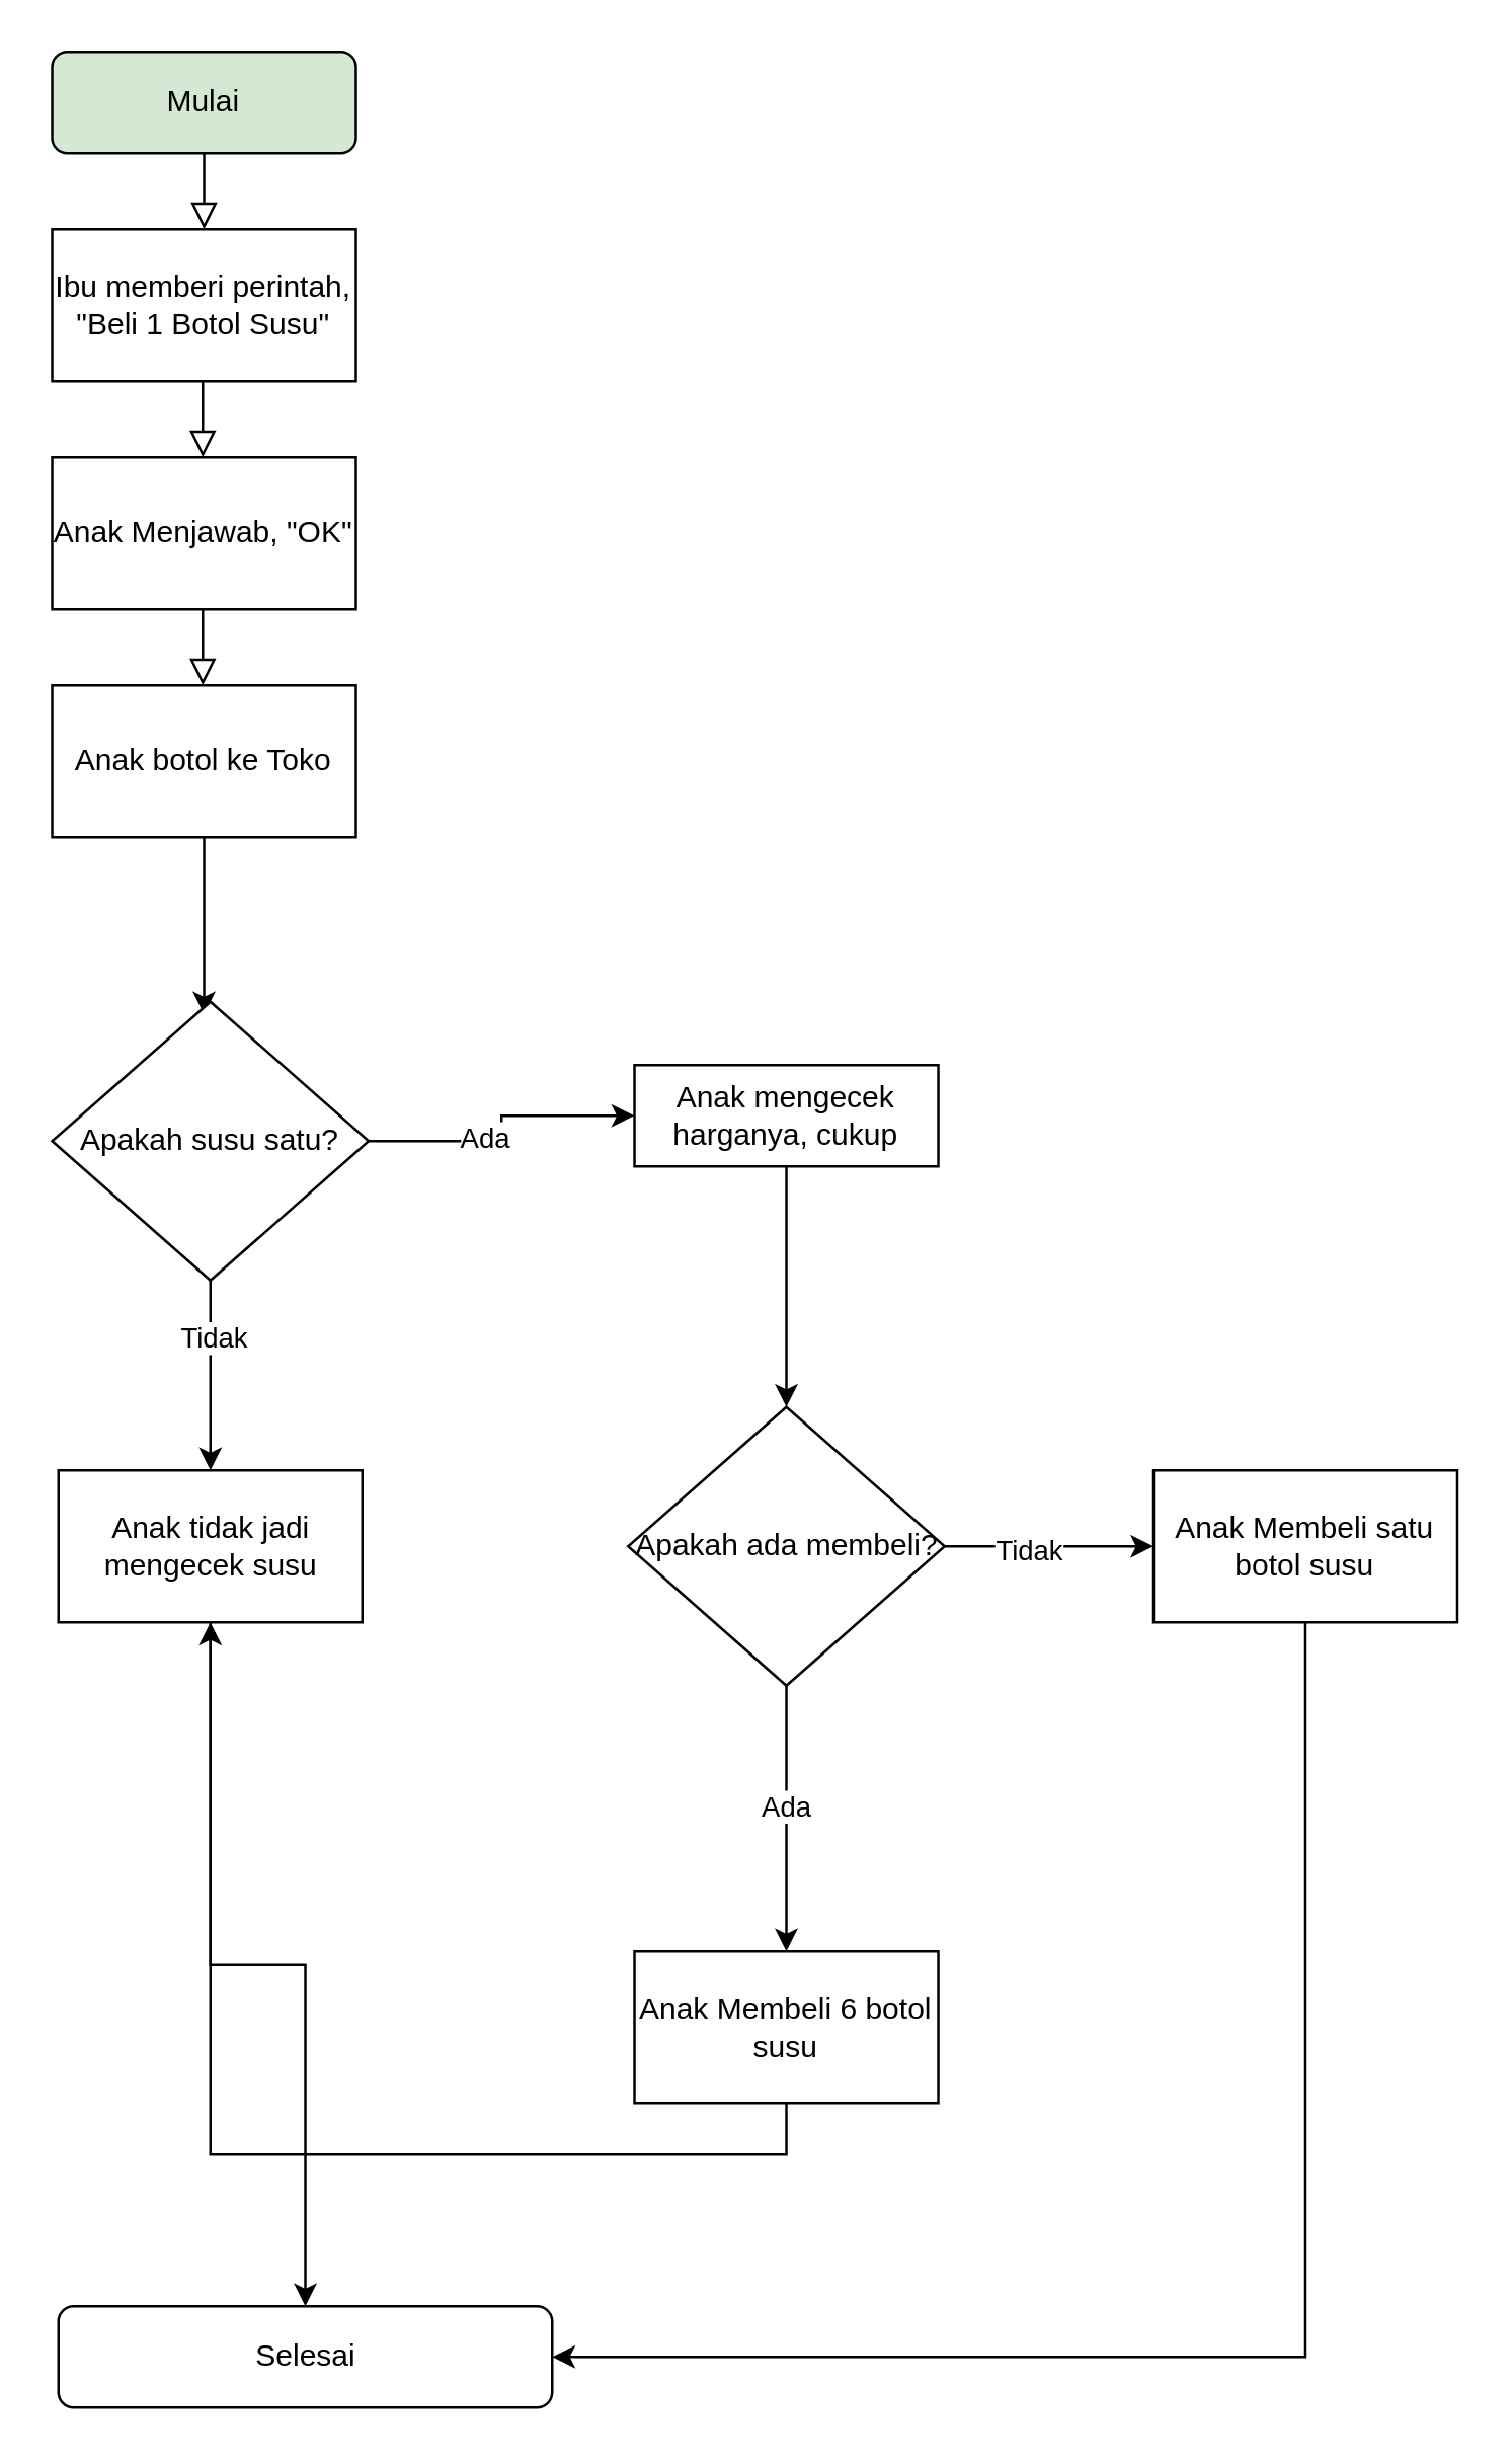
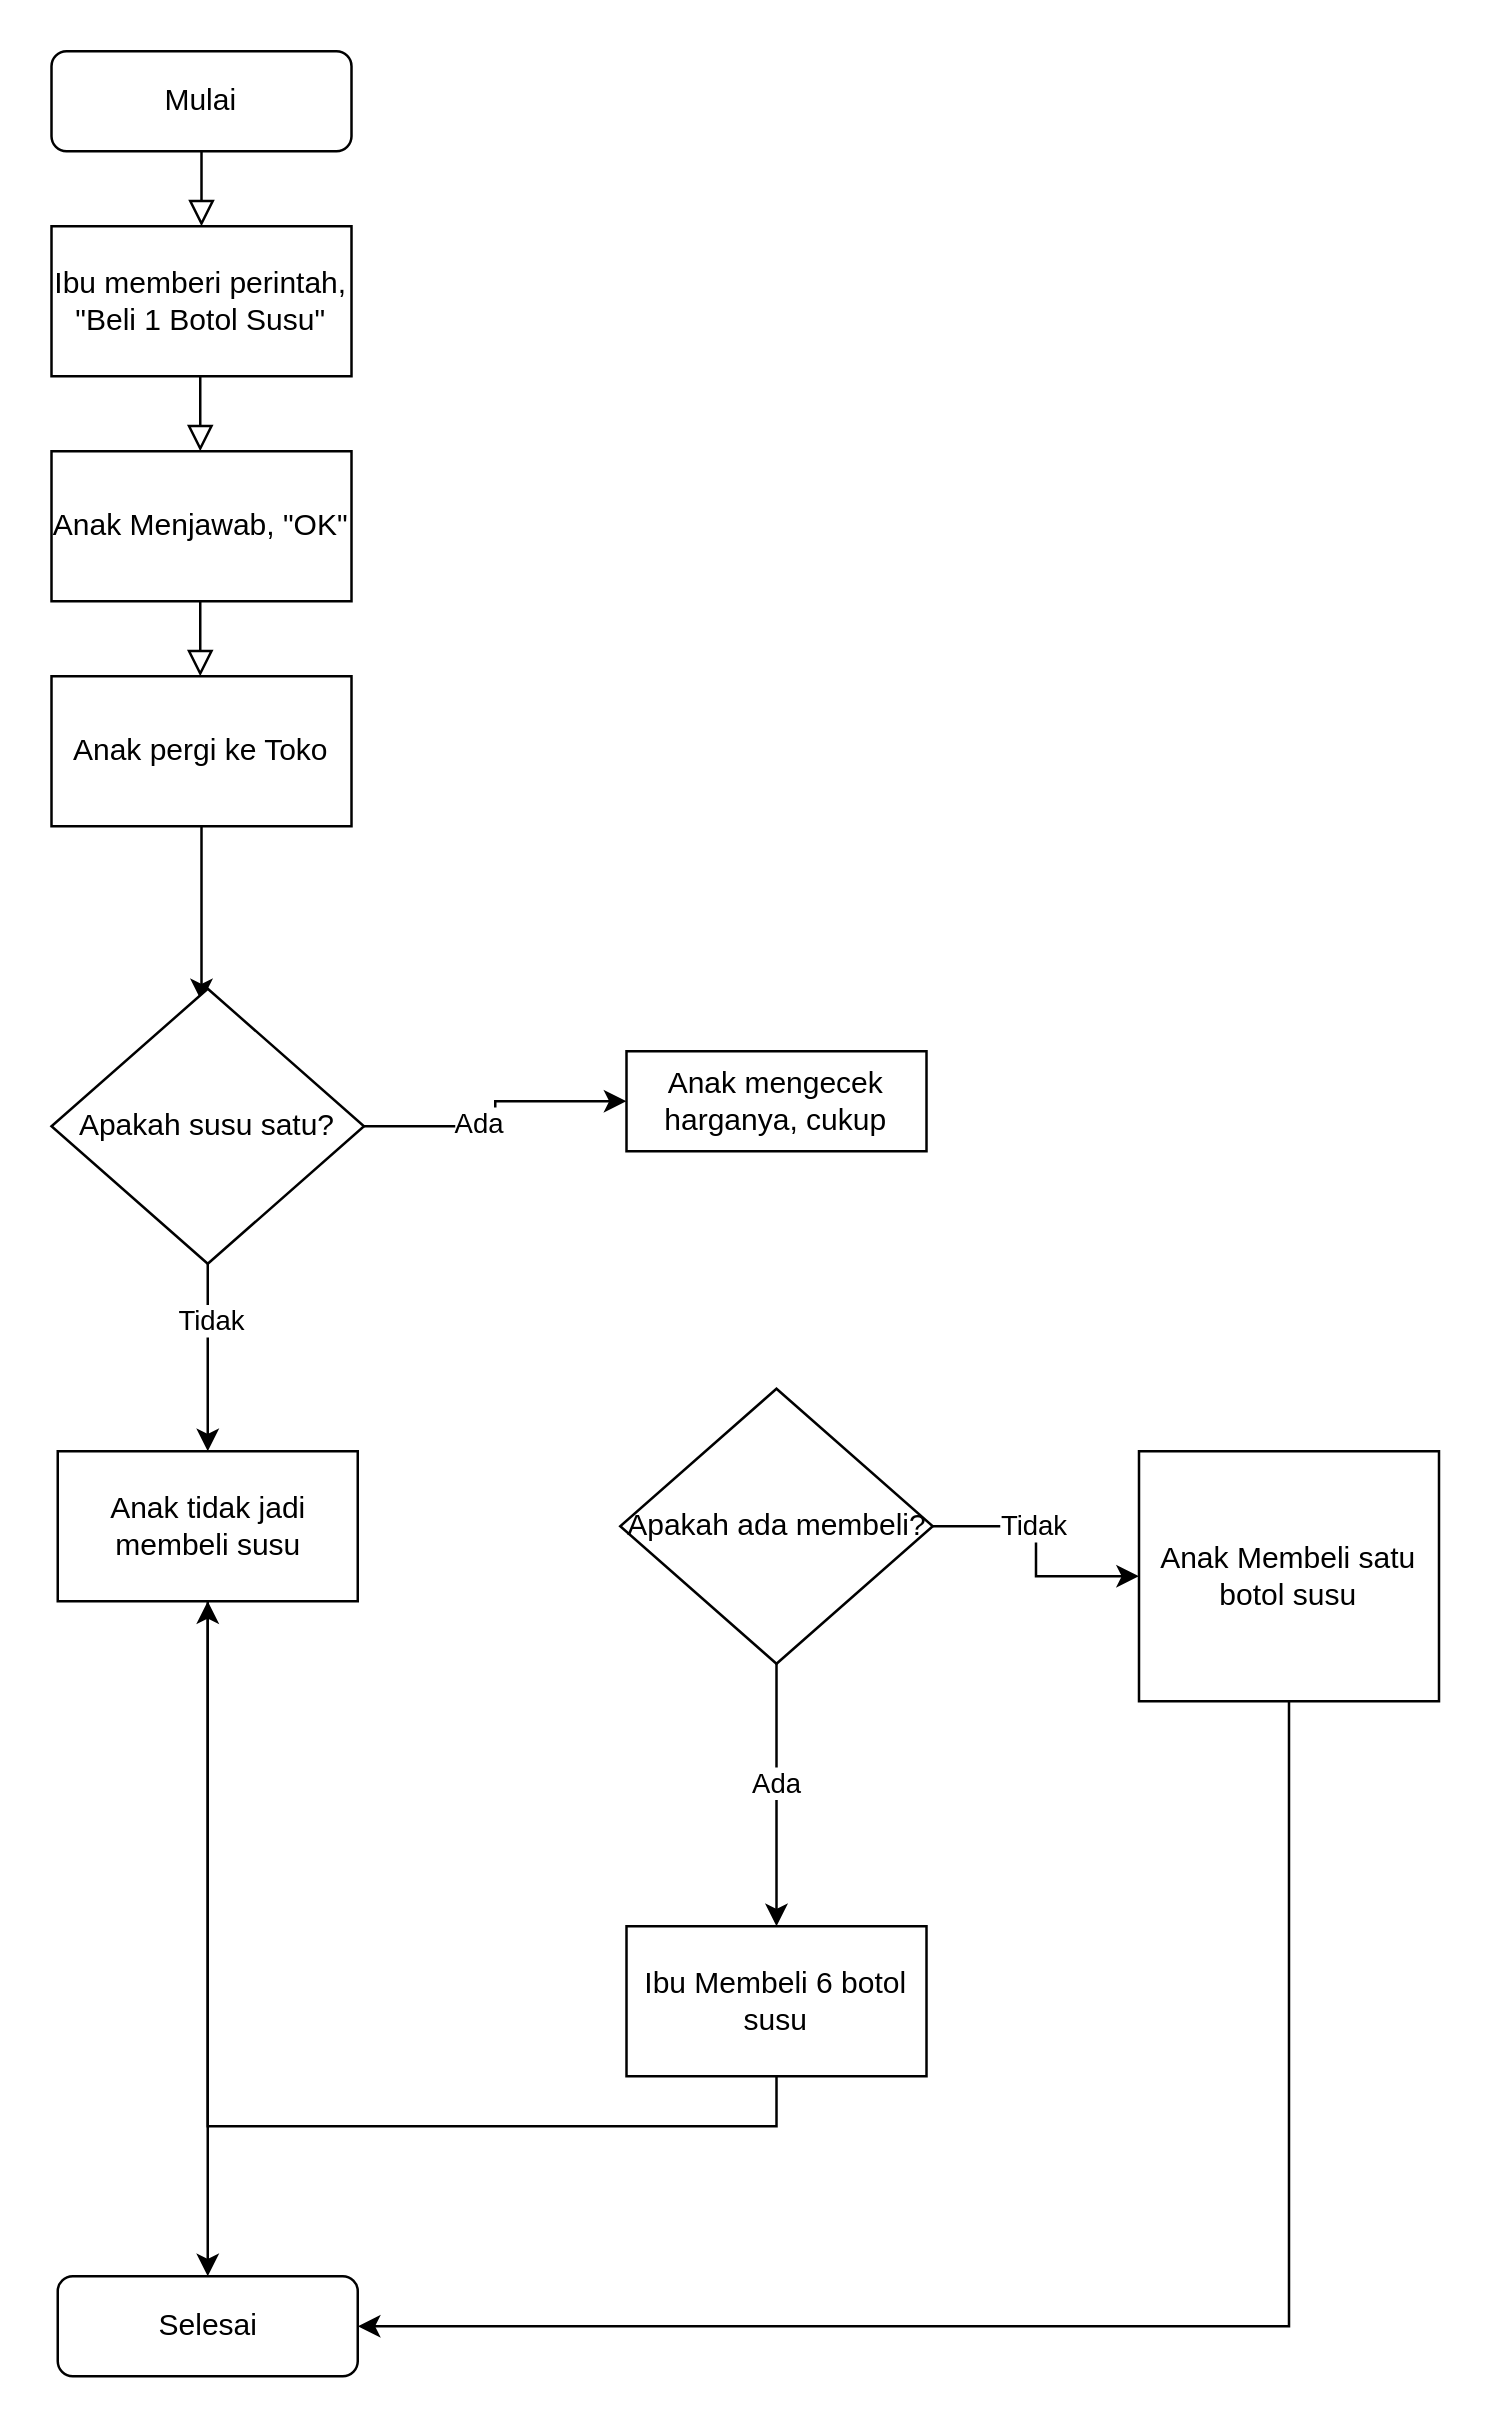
  <mxCell id="0" />
  <mxCell id="1" parent="0" />
  <mxCell id="2" value="" style="rounded=0;html=1;jettySize=auto;orthogonalLoop=1;fontSize=11;endArrow=block;endFill=0;endSize=8;strokeWidth=1;shadow=0;labelBackgroundColor=none;edgeStyle=orthogonalEdgeStyle;" parent="1" source="3" edge="1"><mxGeometry relative="1" as="geometry"><mxPoint x="80" y="90" as="targetPoint" /></mxGeometry></mxCell>
- <mxCell id="3" value="Mulai" style="rounded=1;whiteSpace=wrap;html=1;fontSize=12;glass=0;strokeWidth=1;shadow=0;fillColor=#d5e8d4;" parent="1" vertex="1"><mxGeometry x="20" y="20" width="120" height="40" as="geometry" /></mxCell>
- <mxCell id="4" value="Selesai" style="rounded=1;whiteSpace=wrap;html=1;fontSize=12;glass=0;strokeWidth=1;shadow=0;" parent="1" vertex="1"><mxGeometry x="22.5" y="910" width="195" height="40" as="geometry" /></mxCell>
+ <mxCell id="3" value="Mulai" style="rounded=1;whiteSpace=wrap;html=1;fontSize=12;glass=0;strokeWidth=1;shadow=0;" parent="1" vertex="1"><mxGeometry x="20" y="20" width="120" height="40" as="geometry" /></mxCell>
+ <mxCell id="4" value="Selesai" style="rounded=1;whiteSpace=wrap;html=1;fontSize=12;glass=0;strokeWidth=1;shadow=0;" parent="1" vertex="1"><mxGeometry x="22.5" y="910" width="120" height="40" as="geometry" /></mxCell>
  <mxCell id="5" value="Ibu memberi perintah, &quot;Beli 1 Botol Susu&quot;" style="rounded=0;whiteSpace=wrap;html=1;" vertex="1" parent="1"><mxGeometry x="20" y="90" width="120" height="60" as="geometry" /></mxCell>
  <mxCell id="6" value="Anak Menjawab, &quot;OK&quot;" style="rounded=0;whiteSpace=wrap;html=1;" vertex="1" parent="1"><mxGeometry x="20" y="180" width="120" height="60" as="geometry" /></mxCell>
  <mxCell id="7" style="edgeStyle=orthogonalEdgeStyle;rounded=0;orthogonalLoop=1;jettySize=auto;html=1;exitX=0.5;exitY=1;exitDx=0;exitDy=0;" edge="1" parent="1" source="8"><mxGeometry relative="1" as="geometry"><mxPoint x="80" y="400" as="targetPoint" /></mxGeometry></mxCell>
- <mxCell id="8" value="Anak botol ke Toko" style="rounded=0;whiteSpace=wrap;html=1;" vertex="1" parent="1"><mxGeometry x="20" y="270" width="120" height="60" as="geometry" /></mxCell>
+ <mxCell id="8" value="Anak pergi ke Toko" style="rounded=0;whiteSpace=wrap;html=1;" vertex="1" parent="1"><mxGeometry x="20" y="270" width="120" height="60" as="geometry" /></mxCell>
  <mxCell id="9" value="" style="rounded=0;html=1;jettySize=auto;orthogonalLoop=1;fontSize=11;endArrow=block;endFill=0;endSize=8;strokeWidth=1;shadow=0;labelBackgroundColor=none;edgeStyle=orthogonalEdgeStyle;" edge="1" parent="1"><mxGeometry relative="1" as="geometry"><mxPoint x="79.5" y="150" as="sourcePoint" /><mxPoint x="79.5" y="180" as="targetPoint" /></mxGeometry></mxCell>
  <mxCell id="10" value="" style="rounded=0;html=1;jettySize=auto;orthogonalLoop=1;fontSize=11;endArrow=block;endFill=0;endSize=8;strokeWidth=1;shadow=0;labelBackgroundColor=none;edgeStyle=orthogonalEdgeStyle;" edge="1" parent="1"><mxGeometry relative="1" as="geometry"><mxPoint x="79.5" y="240" as="sourcePoint" /><mxPoint x="79.5" y="270" as="targetPoint" /></mxGeometry></mxCell>
  <mxCell id="11" style="edgeStyle=orthogonalEdgeStyle;rounded=0;orthogonalLoop=1;jettySize=auto;html=1;exitX=1;exitY=0.5;exitDx=0;exitDy=0;entryX=0;entryY=0.5;entryDx=0;entryDy=0;" edge="1" parent="1" source="15" target="17"><mxGeometry relative="1" as="geometry" /></mxCell>
  <mxCell id="12" value="Ada" style="edgeLabel;html=1;align=center;verticalAlign=middle;resizable=0;points=[];" vertex="1" connectable="0" parent="11"><mxGeometry x="-0.219" y="2" relative="1" as="geometry"><mxPoint as="offset" /></mxGeometry></mxCell>
  <mxCell id="13" style="edgeStyle=orthogonalEdgeStyle;rounded=0;orthogonalLoop=1;jettySize=auto;html=1;exitX=0.5;exitY=1;exitDx=0;exitDy=0;entryX=0.5;entryY=0;entryDx=0;entryDy=0;" edge="1" parent="1" source="15" target="24"><mxGeometry relative="1" as="geometry"><mxPoint x="83" y="580" as="targetPoint" /></mxGeometry></mxCell>
  <mxCell id="14" value="Tidak" style="edgeLabel;html=1;align=center;verticalAlign=middle;resizable=0;points=[];" vertex="1" connectable="0" parent="13"><mxGeometry x="-0.415" y="1" relative="1" as="geometry"><mxPoint as="offset" /></mxGeometry></mxCell>
  <mxCell id="15" value="Apakah susu satu?" style="rhombus;whiteSpace=wrap;html=1;" vertex="1" parent="1"><mxGeometry x="20" y="395" width="125" height="110" as="geometry" /></mxCell>
- <mxCell id="16" style="edgeStyle=orthogonalEdgeStyle;rounded=0;orthogonalLoop=1;jettySize=auto;html=1;exitX=0.5;exitY=1;exitDx=0;exitDy=0;entryX=0.5;entryY=0;entryDx=0;entryDy=0;" edge="1" parent="1" source="17" target="22"><mxGeometry relative="1" as="geometry" /></mxCell>
  <mxCell id="17" value="Anak mengecek harganya, cukup" style="rounded=0;whiteSpace=wrap;html=1;" vertex="1" parent="1"><mxGeometry x="250" y="420" width="120" height="40" as="geometry" /></mxCell>
  <mxCell id="18" value="" style="edgeStyle=orthogonalEdgeStyle;rounded=0;orthogonalLoop=1;jettySize=auto;html=1;" edge="1" parent="1" source="22" target="26"><mxGeometry relative="1" as="geometry" /></mxCell>
  <mxCell id="19" value="Tidak" style="edgeLabel;html=1;align=center;verticalAlign=middle;resizable=0;points=[];" vertex="1" connectable="0" parent="18"><mxGeometry x="-0.197" y="-1" relative="1" as="geometry"><mxPoint as="offset" /></mxGeometry></mxCell>
  <mxCell id="20" value="" style="edgeStyle=orthogonalEdgeStyle;rounded=0;orthogonalLoop=1;jettySize=auto;html=1;" edge="1" parent="1" source="22" target="28"><mxGeometry relative="1" as="geometry" /></mxCell>
  <mxCell id="21" value="Ada" style="edgeLabel;html=1;align=center;verticalAlign=middle;resizable=0;points=[];" vertex="1" connectable="0" parent="20"><mxGeometry x="-0.122" y="-1" relative="1" as="geometry"><mxPoint y="1" as="offset" /></mxGeometry></mxCell>
  <mxCell id="22" value="Apakah ada membeli?" style="rhombus;whiteSpace=wrap;html=1;" vertex="1" parent="1"><mxGeometry x="247.5" y="555" width="125" height="110" as="geometry" /></mxCell>
  <mxCell id="23" style="edgeStyle=orthogonalEdgeStyle;rounded=0;orthogonalLoop=1;jettySize=auto;html=1;exitX=0.5;exitY=1;exitDx=0;exitDy=0;entryX=0.5;entryY=0;entryDx=0;entryDy=0;" edge="1" parent="1" source="24" target="4"><mxGeometry relative="1" as="geometry" /></mxCell>
- <mxCell id="24" value="Anak tidak jadi mengecek susu" style="rounded=0;whiteSpace=wrap;html=1;" vertex="1" parent="1"><mxGeometry x="22.5" y="580" width="120" height="60" as="geometry" /></mxCell>
+ <mxCell id="24" value="Anak tidak jadi membeli susu" style="rounded=0;whiteSpace=wrap;html=1;" vertex="1" parent="1"><mxGeometry x="22.5" y="580" width="120" height="60" as="geometry" /></mxCell>
  <mxCell id="25" style="edgeStyle=orthogonalEdgeStyle;rounded=0;orthogonalLoop=1;jettySize=auto;html=1;exitX=0.5;exitY=1;exitDx=0;exitDy=0;entryX=1;entryY=0.5;entryDx=0;entryDy=0;" edge="1" parent="1" source="26" target="4"><mxGeometry relative="1" as="geometry" /></mxCell>
- <mxCell id="26" value="Anak Membeli satu botol susu" style="whiteSpace=wrap;html=1;" vertex="1" parent="1"><mxGeometry x="455" y="580" width="120" height="60" as="geometry" /></mxCell>
+ <mxCell id="26" value="Anak Membeli satu botol susu" style="whiteSpace=wrap;html=1;" vertex="1" parent="1"><mxGeometry x="455" y="580" width="120" height="100" as="geometry" /></mxCell>
  <mxCell id="27" style="edgeStyle=orthogonalEdgeStyle;rounded=0;orthogonalLoop=1;jettySize=auto;html=1;exitX=0.5;exitY=1;exitDx=0;exitDy=0;" edge="1" parent="1" source="28" target="24"><mxGeometry relative="1" as="geometry" /></mxCell>
- <mxCell id="28" value="Anak Membeli 6 botol susu" style="whiteSpace=wrap;html=1;" vertex="1" parent="1"><mxGeometry x="250" y="770" width="120" height="60" as="geometry" /></mxCell>
+ <mxCell id="28" value="Ibu Membeli 6 botol susu" style="whiteSpace=wrap;html=1;" vertex="1" parent="1"><mxGeometry x="250" y="770" width="120" height="60" as="geometry" /></mxCell>
